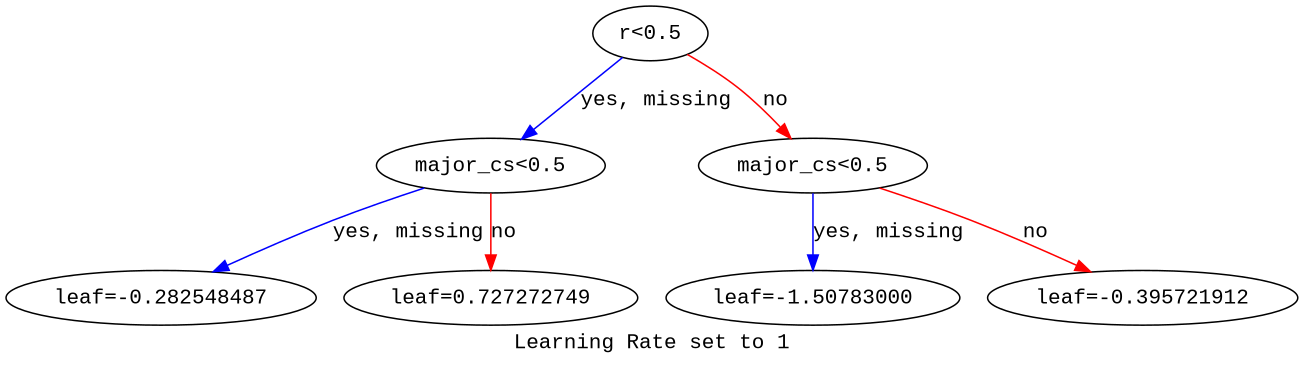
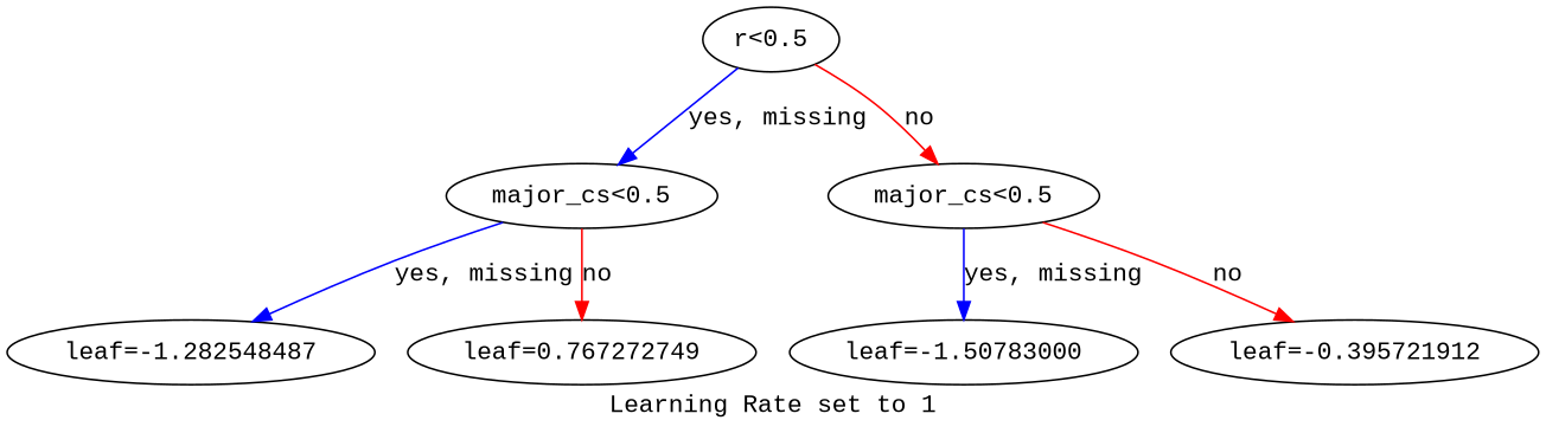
  digraph {
    fontname="Liberation Mono"
    label="Learning Rate set to 1"
    rankdir=TB
    node [fontname="Liberation Mono"]
    edge [color="#0000FF" fontname="Liberation Mono"]
    n1 [label="r<0.5"]
    n2 [label="major_cs<0.5"]
    n3 [label="major_cs<0.5"]
-   n4 [label="leaf=-0.282548487"]
-   n5 [label="leaf=0.727272749"]
+   n4 [label="leaf=-1.282548487"]
+   n5 [label="leaf=0.767272749"]
    n6 [label="leaf=-1.50783000"]
    n7 [label="leaf=-0.395721912"]
    n1 -> n2 [label="yes, missing"]
    n1 -> n3 [color="#FF0000" label=no]
    n2 -> n4 [label="yes, missing"]
    n2 -> n5 [color="#FF0000" label=no]
    n3 -> n6 [label="yes, missing"]
    n3 -> n7 [color="#FF0000" label=no]
  }
